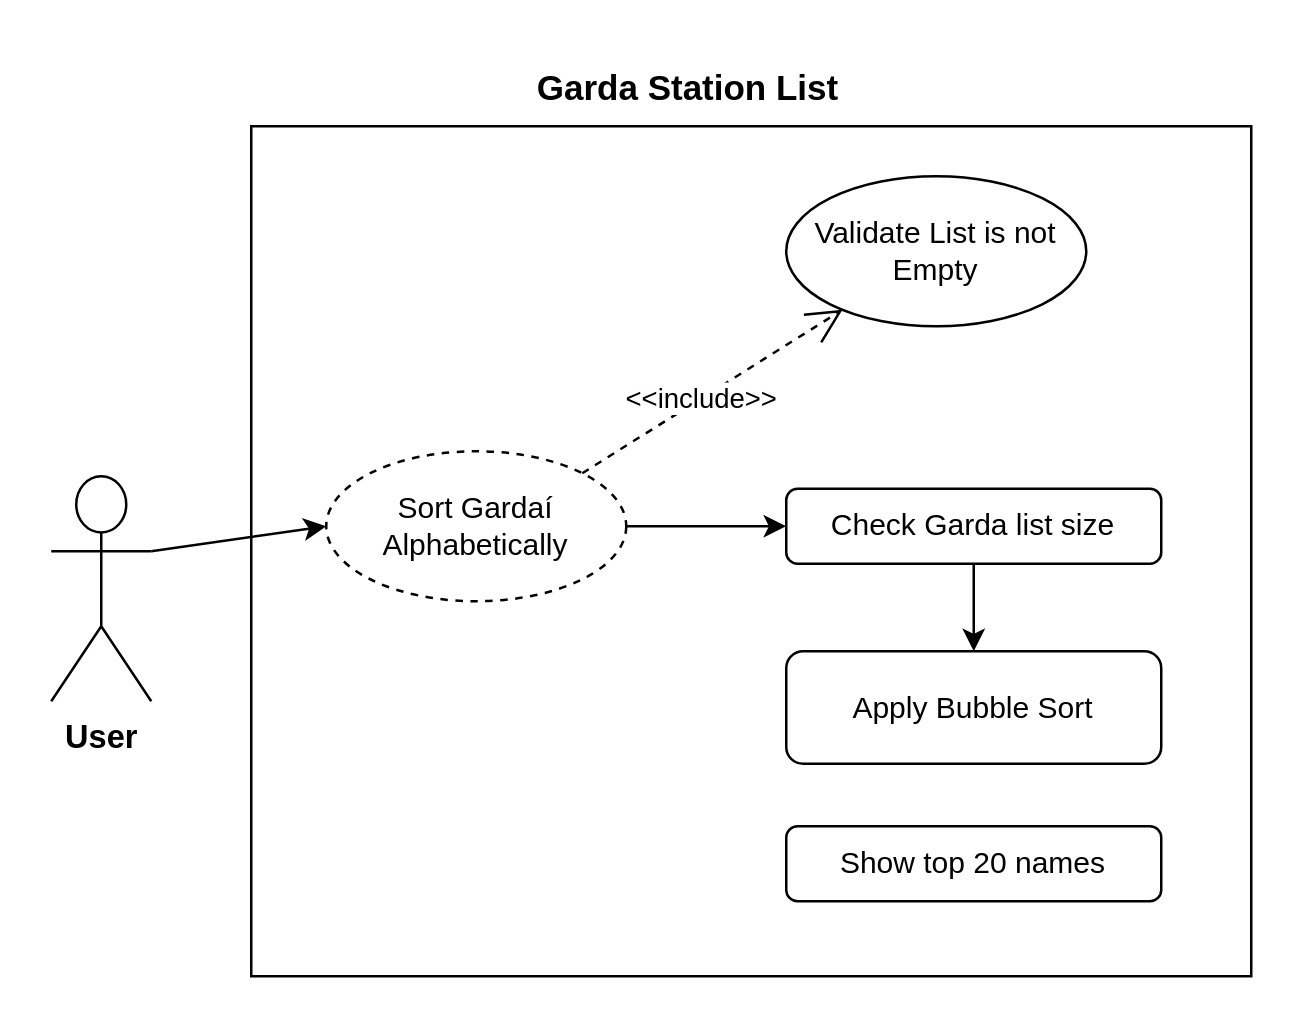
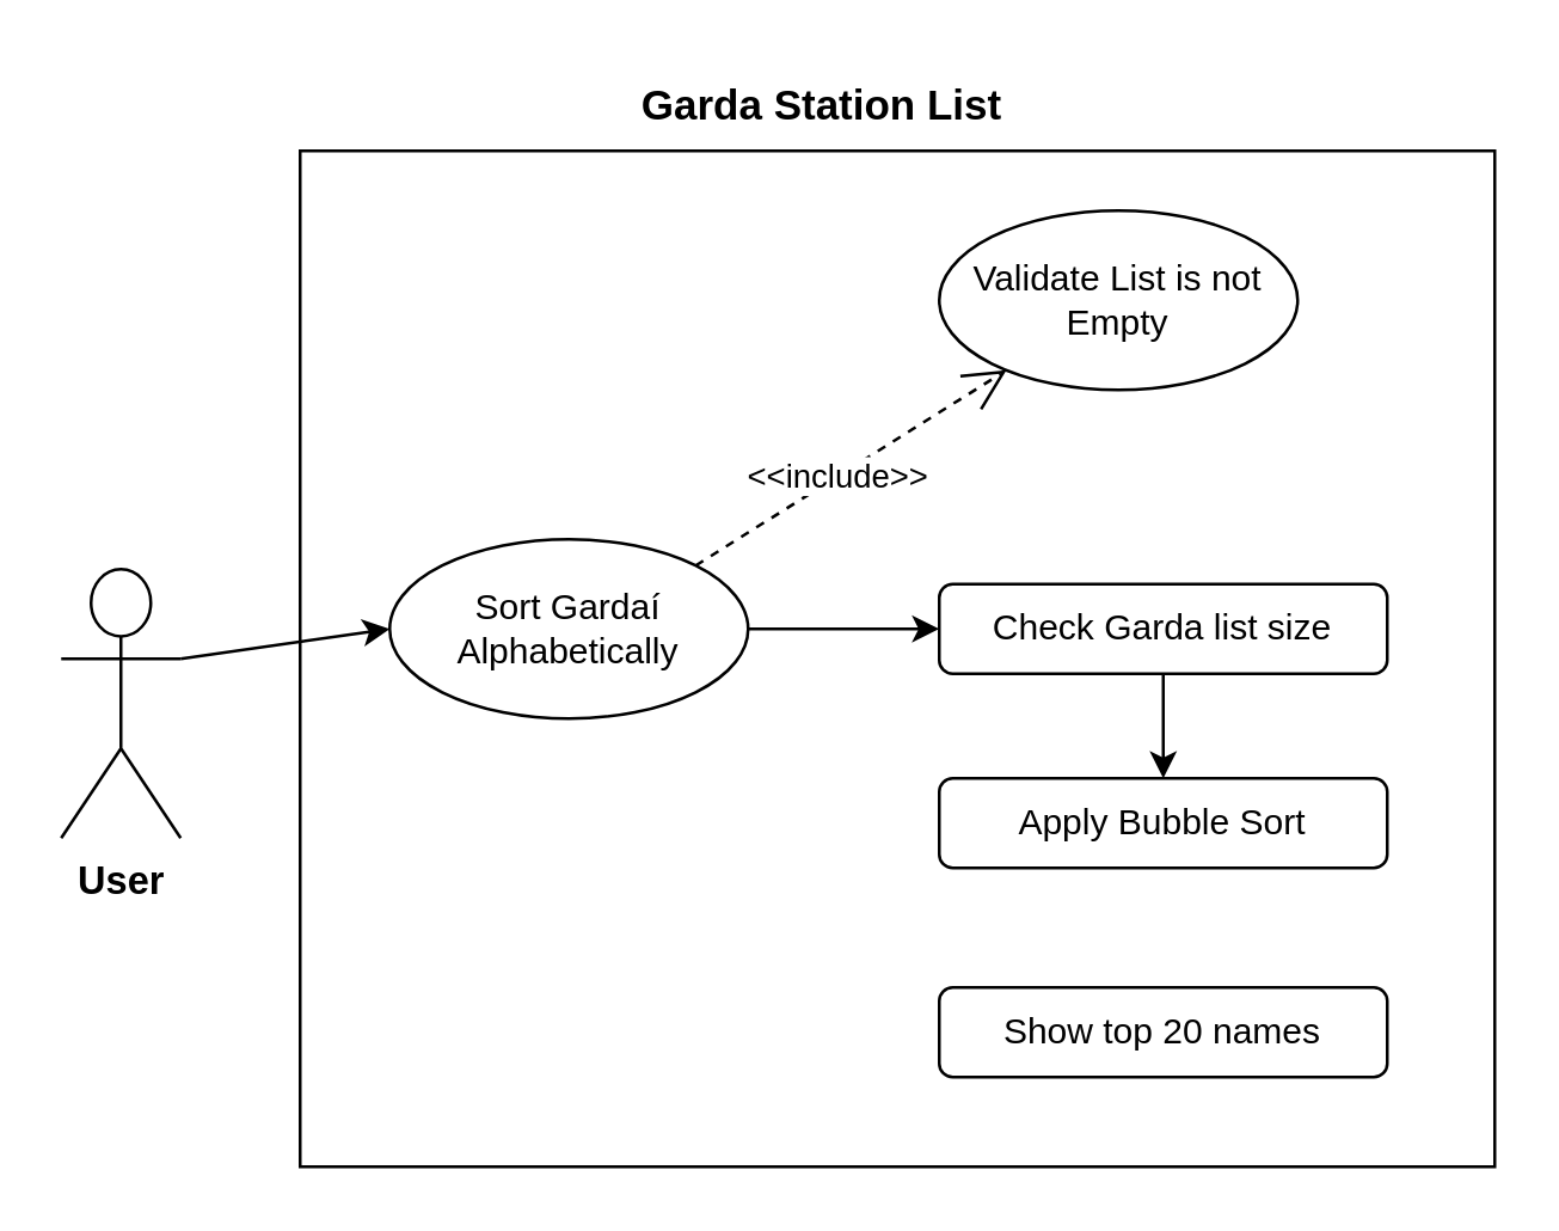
  <mxCell id="0" />
  <mxCell id="1" parent="0" />
  <mxCell id="2" value="" style="rounded=0;whiteSpace=wrap;html=1;" parent="1" vertex="1"><mxGeometry x="100" y="50" width="400" height="340" as="geometry" /></mxCell>
  <mxCell id="3" value="&lt;b&gt;&lt;font style=&quot;font-size: 14px;&quot;&gt;Garda Station List&lt;/font&gt;&lt;/b&gt;" style="text;html=1;align=center;verticalAlign=middle;whiteSpace=wrap;rounded=0;" parent="1" vertex="1"><mxGeometry x="185" y="20" width="180" height="30" as="geometry" /></mxCell>
  <mxCell id="4" value="&lt;b&gt;&lt;font style=&quot;font-size: 13px;&quot;&gt;User&lt;/font&gt;&lt;/b&gt;" style="shape=umlActor;verticalLabelPosition=bottom;verticalAlign=top;html=1;" parent="1" vertex="1"><mxGeometry x="20" y="190" width="40" height="90" as="geometry" /></mxCell>
- <mxCell id="5" value="&lt;div&gt;Sort Gardaí Alphabetically&lt;/div&gt;" style="ellipse;whiteSpace=wrap;html=1;dashed=1;" parent="1" vertex="1"><mxGeometry x="130" y="180" width="120" height="60" as="geometry" /></mxCell>
+ <mxCell id="5" value="&lt;div&gt;Sort Gardaí Alphabetically&lt;/div&gt;" style="ellipse;whiteSpace=wrap;html=1;" parent="1" vertex="1"><mxGeometry x="130" y="180" width="120" height="60" as="geometry" /></mxCell>
  <mxCell id="6" value="&lt;div&gt;Validate List is not Empty&lt;/div&gt;" style="ellipse;whiteSpace=wrap;html=1;" parent="1" vertex="1"><mxGeometry x="314" y="70" width="120" height="60" as="geometry" /></mxCell>
  <mxCell id="7" value="" style="endArrow=open;endFill=1;endSize=12;html=1;rounded=0;exitX=1;exitY=0;exitDx=0;exitDy=0;dashed=1;" parent="1" source="5" target="6" edge="1"><mxGeometry width="160" relative="1" as="geometry"><mxPoint x="220" y="240" as="sourcePoint" /><mxPoint x="380" y="240" as="targetPoint" /></mxGeometry></mxCell>
  <mxCell id="8" value="&lt;div&gt;&amp;lt;&amp;lt;include&amp;gt;&amp;gt;&lt;/div&gt;" style="edgeLabel;html=1;align=center;verticalAlign=middle;resizable=0;points=[];" parent="7" vertex="1" connectable="0"><mxGeometry x="-0.096" y="1" relative="1" as="geometry"><mxPoint as="offset" /></mxGeometry></mxCell>
  <mxCell id="9" value="Check Garda list size" style="rounded=1;whiteSpace=wrap;html=1;" parent="1" vertex="1"><mxGeometry x="314" y="195" width="150" height="30" as="geometry" /></mxCell>
- <mxCell id="10" value="Apply Bubble Sort" style="rounded=1;whiteSpace=wrap;html=1;" parent="1" vertex="1"><mxGeometry x="314" y="260" width="150" height="45" as="geometry" /></mxCell>
+ <mxCell id="10" value="Apply Bubble Sort" style="rounded=1;whiteSpace=wrap;html=1;" parent="1" vertex="1"><mxGeometry x="314" y="260" width="150" height="30" as="geometry" /></mxCell>
  <mxCell id="11" value="Show top 20 names" style="rounded=1;whiteSpace=wrap;html=1;" parent="1" vertex="1"><mxGeometry x="314" y="330" width="150" height="30" as="geometry" /></mxCell>
  <mxCell id="12" value="" style="endArrow=classic;html=1;rounded=0;exitX=0.5;exitY=1;exitDx=0;exitDy=0;entryX=0.5;entryY=0;entryDx=0;entryDy=0;" parent="1" source="9" target="10" edge="1"><mxGeometry width="50" height="50" relative="1" as="geometry"><mxPoint x="280" y="270" as="sourcePoint" /><mxPoint x="330" y="220" as="targetPoint" /></mxGeometry></mxCell>
  <mxCell id="13" value="" style="endArrow=classic;html=1;rounded=0;exitX=1;exitY=0.5;exitDx=0;exitDy=0;entryX=0;entryY=0.5;entryDx=0;entryDy=0;" parent="1" source="5" target="9" edge="1"><mxGeometry width="50" height="50" relative="1" as="geometry"><mxPoint x="280" y="270" as="sourcePoint" /><mxPoint x="330" y="220" as="targetPoint" /></mxGeometry></mxCell>
  <mxCell id="14" value="" style="endArrow=classic;html=1;rounded=0;exitX=1;exitY=0.333;exitDx=0;exitDy=0;exitPerimeter=0;entryX=0;entryY=0.5;entryDx=0;entryDy=0;" parent="1" source="4" target="5" edge="1"><mxGeometry width="50" height="50" relative="1" as="geometry"><mxPoint x="280" y="270" as="sourcePoint" /><mxPoint x="330" y="220" as="targetPoint" /></mxGeometry></mxCell>
